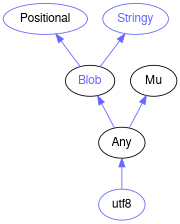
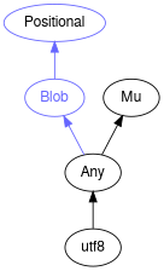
  digraph {
    bgcolor="#FFFFFF"
    rankdir=BT
    splines=polyline
    node [color="#000000" fontcolor="#000000" fontname=FreeSans]
    edge [color="#6666FF"]
-   utf8 [color="#6666FF"]
+   utf8
    Any
-   Blob [fontcolor="#6666FF"]
+   Blob [color="#6666FF" fontcolor="#6666FF"]
    Mu
    Positional [color="#6666FF"]
-   Stringy [color="#6666FF" fontcolor="#6666FF"]
-   utf8 -> Any
+   utf8 -> Any [color="#000000"]
    Any -> Blob
-   Any -> Mu
+   Any -> Mu [color="#000000"]
    Blob -> Positional
-   Blob -> Stringy
  }
